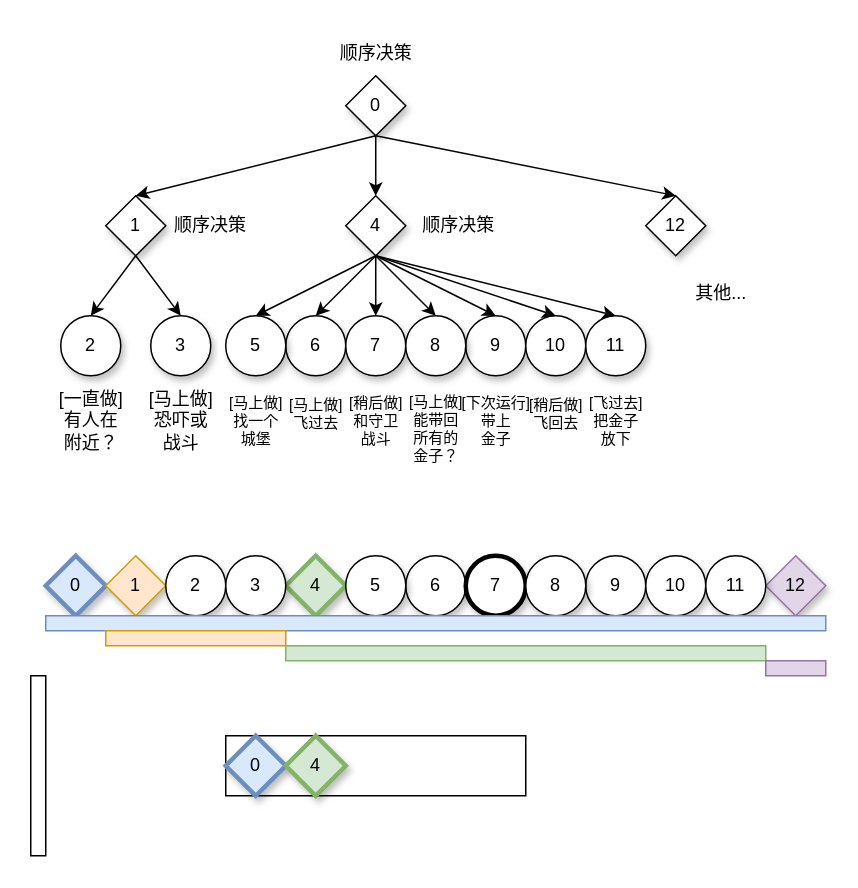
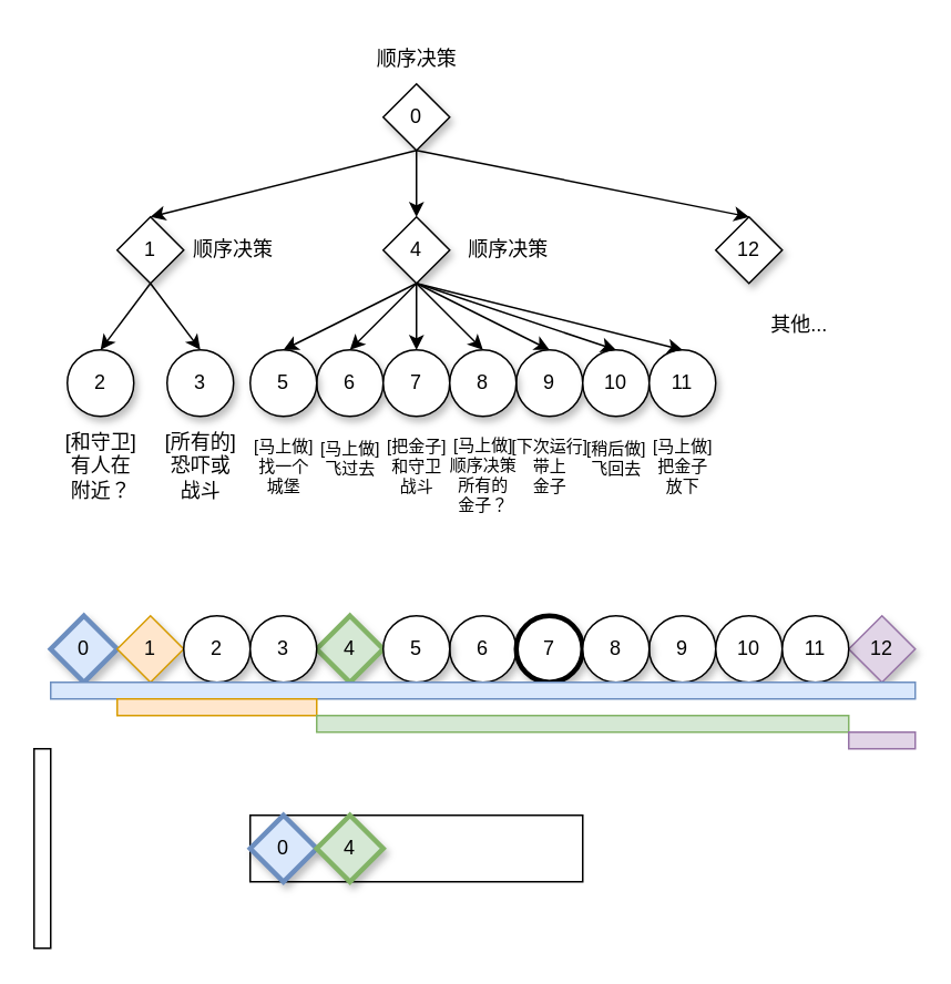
  <mxCell id="0" />
  <mxCell id="1" parent="0" />
  <mxCell id="2" value="" style="rounded=0;whiteSpace=wrap;html=1;fillColor=none;" vertex="1" parent="1"><mxGeometry x="150" y="490" width="200" height="40" as="geometry" /></mxCell>
  <mxCell id="3" value="0" style="rhombus;whiteSpace=wrap;html=1;shadow=1;" parent="1" vertex="1"><mxGeometry x="230" y="50" width="40" height="40" as="geometry" /></mxCell>
  <mxCell id="4" value="9" style="ellipse;whiteSpace=wrap;html=1;aspect=fixed;shadow=1;" parent="1" vertex="1"><mxGeometry x="310" y="210" width="40" height="40" as="geometry" /></mxCell>
  <mxCell id="5" value="4" style="rhombus;whiteSpace=wrap;html=1;shadow=1;" parent="1" vertex="1"><mxGeometry x="230" y="130" width="40" height="40" as="geometry" /></mxCell>
  <mxCell id="6" value="1" style="rhombus;whiteSpace=wrap;html=1;shadow=1;" parent="1" vertex="1"><mxGeometry x="70" y="130" width="40" height="40" as="geometry" /></mxCell>
  <mxCell id="7" value="12" style="rhombus;whiteSpace=wrap;html=1;shadow=1;" parent="1" vertex="1"><mxGeometry x="430" y="130" width="40" height="40" as="geometry" /></mxCell>
  <mxCell id="8" value="10" style="ellipse;whiteSpace=wrap;html=1;aspect=fixed;shadow=1;" parent="1" vertex="1"><mxGeometry x="350" y="210" width="40" height="40" as="geometry" /></mxCell>
  <mxCell id="9" value="11" style="ellipse;whiteSpace=wrap;html=1;aspect=fixed;shadow=1;" parent="1" vertex="1"><mxGeometry x="390" y="210" width="40" height="40" as="geometry" /></mxCell>
  <mxCell id="10" value="6" style="ellipse;whiteSpace=wrap;html=1;aspect=fixed;shadow=1;" parent="1" vertex="1"><mxGeometry x="190" y="210" width="40" height="40" as="geometry" /></mxCell>
  <mxCell id="11" value="7" style="ellipse;whiteSpace=wrap;html=1;aspect=fixed;shadow=1;" parent="1" vertex="1"><mxGeometry x="230" y="210" width="40" height="40" as="geometry" /></mxCell>
  <mxCell id="12" value="8" style="ellipse;whiteSpace=wrap;html=1;aspect=fixed;shadow=1;" parent="1" vertex="1"><mxGeometry x="270" y="210" width="40" height="40" as="geometry" /></mxCell>
  <mxCell id="13" value="2" style="ellipse;whiteSpace=wrap;html=1;aspect=fixed;shadow=1;" parent="1" vertex="1"><mxGeometry x="40" y="210" width="40" height="40" as="geometry" /></mxCell>
  <mxCell id="14" value="3" style="ellipse;whiteSpace=wrap;html=1;aspect=fixed;shadow=1;" parent="1" vertex="1"><mxGeometry x="100" y="210" width="40" height="40" as="geometry" /></mxCell>
  <mxCell id="15" value="5" style="ellipse;whiteSpace=wrap;html=1;aspect=fixed;shadow=1;" parent="1" vertex="1"><mxGeometry x="150" y="210" width="40" height="40" as="geometry" /></mxCell>
  <mxCell id="16" value="" style="endArrow=classic;html=1;rounded=0;exitX=0.5;exitY=1;exitDx=0;exitDy=0;entryX=0.5;entryY=0;entryDx=0;entryDy=0;" parent="1" source="6" target="13" edge="1"><mxGeometry width="50" height="50" relative="1" as="geometry"><mxPoint x="160" y="150" as="sourcePoint" /><mxPoint x="210" y="100" as="targetPoint" /></mxGeometry></mxCell>
  <mxCell id="17" value="" style="endArrow=classic;html=1;rounded=0;exitX=0.5;exitY=1;exitDx=0;exitDy=0;entryX=0.5;entryY=0;entryDx=0;entryDy=0;" parent="1" source="6" target="14" edge="1"><mxGeometry width="50" height="50" relative="1" as="geometry"><mxPoint x="-30" y="190" as="sourcePoint" /><mxPoint x="20" y="140" as="targetPoint" /></mxGeometry></mxCell>
  <mxCell id="18" value="" style="endArrow=classic;html=1;rounded=0;exitX=0.5;exitY=1;exitDx=0;exitDy=0;entryX=0.5;entryY=0;entryDx=0;entryDy=0;" parent="1" source="3" target="6" edge="1"><mxGeometry width="50" height="50" relative="1" as="geometry"><mxPoint x="150" y="190" as="sourcePoint" /><mxPoint x="200" y="140" as="targetPoint" /></mxGeometry></mxCell>
  <mxCell id="19" value="" style="endArrow=classic;html=1;rounded=0;" parent="1" target="5" edge="1"><mxGeometry width="50" height="50" relative="1" as="geometry"><mxPoint x="250" y="90" as="sourcePoint" /><mxPoint x="370" y="90" as="targetPoint" /></mxGeometry></mxCell>
  <mxCell id="20" value="" style="endArrow=classic;html=1;rounded=0;entryX=0.5;entryY=0;entryDx=0;entryDy=0;" parent="1" target="7" edge="1"><mxGeometry width="50" height="50" relative="1" as="geometry"><mxPoint x="250" y="90" as="sourcePoint" /><mxPoint x="350" y="80" as="targetPoint" /></mxGeometry></mxCell>
  <mxCell id="21" value="" style="endArrow=classic;html=1;rounded=0;exitX=0.5;exitY=1;exitDx=0;exitDy=0;entryX=0.5;entryY=0;entryDx=0;entryDy=0;" parent="1" source="5" target="15" edge="1"><mxGeometry width="50" height="50" relative="1" as="geometry"><mxPoint x="290" y="200" as="sourcePoint" /><mxPoint x="340" y="150" as="targetPoint" /></mxGeometry></mxCell>
  <mxCell id="22" value="" style="endArrow=classic;html=1;rounded=0;exitX=0.5;exitY=1;exitDx=0;exitDy=0;entryX=0.5;entryY=0;entryDx=0;entryDy=0;" parent="1" source="5" target="10" edge="1"><mxGeometry width="50" height="50" relative="1" as="geometry"><mxPoint x="260" y="180" as="sourcePoint" /><mxPoint x="180" y="220" as="targetPoint" /></mxGeometry></mxCell>
  <mxCell id="23" value="" style="endArrow=classic;html=1;rounded=0;exitX=0.5;exitY=1;exitDx=0;exitDy=0;" parent="1" source="5" target="11" edge="1"><mxGeometry width="50" height="50" relative="1" as="geometry"><mxPoint x="250" y="170" as="sourcePoint" /><mxPoint x="190" y="230" as="targetPoint" /></mxGeometry></mxCell>
  <mxCell id="24" value="" style="endArrow=classic;html=1;rounded=0;entryX=0.5;entryY=0;entryDx=0;entryDy=0;exitX=0.5;exitY=1;exitDx=0;exitDy=0;" parent="1" source="5" target="12" edge="1"><mxGeometry width="50" height="50" relative="1" as="geometry"><mxPoint x="240" y="170" as="sourcePoint" /><mxPoint x="200" y="240" as="targetPoint" /></mxGeometry></mxCell>
  <mxCell id="25" value="" style="endArrow=classic;html=1;rounded=0;entryX=0.5;entryY=0;entryDx=0;entryDy=0;exitX=0.5;exitY=1;exitDx=0;exitDy=0;" parent="1" source="5" target="4" edge="1"><mxGeometry width="50" height="50" relative="1" as="geometry"><mxPoint x="290" y="170" as="sourcePoint" /><mxPoint x="210" y="250" as="targetPoint" /></mxGeometry></mxCell>
  <mxCell id="26" value="" style="endArrow=classic;html=1;rounded=0;entryX=0.5;entryY=0;entryDx=0;entryDy=0;exitX=0.5;exitY=1;exitDx=0;exitDy=0;" parent="1" source="5" target="8" edge="1"><mxGeometry width="50" height="50" relative="1" as="geometry"><mxPoint x="280" y="170" as="sourcePoint" /><mxPoint x="340" y="130" as="targetPoint" /></mxGeometry></mxCell>
  <mxCell id="27" value="" style="endArrow=classic;html=1;rounded=0;entryX=0.5;entryY=0;entryDx=0;entryDy=0;" parent="1" target="9" edge="1"><mxGeometry width="50" height="50" relative="1" as="geometry"><mxPoint x="250" y="170" as="sourcePoint" /><mxPoint x="360" y="140" as="targetPoint" /></mxGeometry></mxCell>
  <mxCell id="28" value="顺序决策" style="text;html=1;align=center;verticalAlign=middle;resizable=0;points=[];autosize=1;strokeColor=none;fillColor=none;" parent="1" vertex="1"><mxGeometry x="215" y="20" width="70" height="30" as="geometry" /></mxCell>
  <mxCell id="29" value="顺序决策" style="text;html=1;align=center;verticalAlign=middle;whiteSpace=wrap;rounded=0;" parent="1" vertex="1"><mxGeometry x="110" y="135" width="60" height="30" as="geometry" /></mxCell>
  <mxCell id="30" value="顺序决策" style="text;html=1;align=center;verticalAlign=middle;resizable=0;points=[];autosize=1;strokeColor=none;fillColor=none;" parent="1" vertex="1"><mxGeometry x="270" y="135" width="70" height="30" as="geometry" /></mxCell>
  <mxCell id="31" value="其他..." style="text;html=1;align=center;verticalAlign=middle;resizable=0;points=[];autosize=1;strokeColor=none;fillColor=none;" parent="1" vertex="1"><mxGeometry x="450" y="180" width="60" height="30" as="geometry" /></mxCell>
- <mxCell id="32" value="[一直做]&lt;div&gt;有人在&lt;/div&gt;&lt;div&gt;附近？&lt;/div&gt;" style="text;html=1;align=center;verticalAlign=middle;resizable=0;points=[];autosize=1;strokeColor=none;fillColor=none;" parent="1" vertex="1"><mxGeometry x="25" y="250" width="70" height="60" as="geometry" /></mxCell>
- <mxCell id="33" value="[马上做]&lt;div&gt;恐吓或&lt;/div&gt;&lt;div&gt;战斗&lt;/div&gt;" style="text;html=1;align=center;verticalAlign=middle;resizable=0;points=[];autosize=1;strokeColor=none;fillColor=none;" parent="1" vertex="1"><mxGeometry x="85" y="250" width="70" height="60" as="geometry" /></mxCell>
+ <mxCell id="32" value="[和守卫]&lt;div&gt;有人在&lt;/div&gt;&lt;div&gt;附近？&lt;/div&gt;" style="text;html=1;align=center;verticalAlign=middle;resizable=0;points=[];autosize=1;strokeColor=none;fillColor=none;" parent="1" vertex="1"><mxGeometry x="25" y="250" width="70" height="60" as="geometry" /></mxCell>
+ <mxCell id="33" value="[所有的]&lt;div&gt;恐吓或&lt;/div&gt;&lt;div&gt;战斗&lt;/div&gt;" style="text;html=1;align=center;verticalAlign=middle;resizable=0;points=[];autosize=1;strokeColor=none;fillColor=none;" parent="1" vertex="1"><mxGeometry x="85" y="250" width="70" height="60" as="geometry" /></mxCell>
  <mxCell id="34" value="[马上做]&lt;div&gt;找一个&lt;/div&gt;&lt;div&gt;城堡&lt;/div&gt;" style="text;html=1;align=center;verticalAlign=middle;resizable=0;points=[];autosize=1;strokeColor=none;fillColor=none;fontSize=10;" parent="1" vertex="1"><mxGeometry x="140" y="255" width="60" height="50" as="geometry" /></mxCell>
  <mxCell id="35" value="[马上做]&lt;div&gt;飞过去&lt;/div&gt;" style="text;html=1;align=center;verticalAlign=middle;resizable=0;points=[];autosize=1;strokeColor=none;fillColor=none;fontSize=10;" parent="1" vertex="1"><mxGeometry x="180" y="255" width="60" height="40" as="geometry" /></mxCell>
- <mxCell id="36" value="[稍后做]&lt;div&gt;和守卫&lt;/div&gt;&lt;div&gt;战斗&lt;/div&gt;" style="text;html=1;align=center;verticalAlign=middle;resizable=0;points=[];autosize=1;strokeColor=none;fillColor=none;fontSize=10;" parent="1" vertex="1"><mxGeometry x="220" y="255" width="60" height="50" as="geometry" /></mxCell>
- <mxCell id="37" value="[马上做]&lt;div&gt;能带回&lt;/div&gt;&lt;div&gt;所有的&lt;/div&gt;&lt;div&gt;金子？&lt;/div&gt;" style="text;html=1;align=center;verticalAlign=middle;resizable=0;points=[];autosize=1;strokeColor=none;fillColor=none;fontSize=10;" parent="1" vertex="1"><mxGeometry x="260" y="255" width="60" height="60" as="geometry" /></mxCell>
+ <mxCell id="36" value="[把金子]&lt;div&gt;和守卫&lt;/div&gt;&lt;div&gt;战斗&lt;/div&gt;" style="text;html=1;align=center;verticalAlign=middle;resizable=0;points=[];autosize=1;strokeColor=none;fillColor=none;fontSize=10;" parent="1" vertex="1"><mxGeometry x="220" y="255" width="60" height="50" as="geometry" /></mxCell>
+ <mxCell id="37" value="[马上做]&lt;div&gt;顺序决策&lt;/div&gt;&lt;div&gt;所有的&lt;/div&gt;&lt;div&gt;金子？&lt;/div&gt;" style="text;html=1;align=center;verticalAlign=middle;resizable=0;points=[];autosize=1;strokeColor=none;fillColor=none;fontSize=10;" parent="1" vertex="1"><mxGeometry x="260" y="255" width="60" height="60" as="geometry" /></mxCell>
  <mxCell id="38" value="[下次运行]&lt;div&gt;带上&lt;/div&gt;&lt;div&gt;金子&lt;/div&gt;" style="text;html=1;align=center;verticalAlign=middle;resizable=0;points=[];autosize=1;strokeColor=none;fillColor=none;fontSize=10;" parent="1" vertex="1"><mxGeometry x="300" y="255" width="60" height="50" as="geometry" /></mxCell>
  <mxCell id="39" value="[稍后做]&lt;div&gt;飞回去&lt;/div&gt;" style="text;html=1;align=center;verticalAlign=middle;resizable=0;points=[];autosize=1;strokeColor=none;fillColor=none;fontSize=10;" parent="1" vertex="1"><mxGeometry x="340" y="255" width="60" height="40" as="geometry" /></mxCell>
- <mxCell id="40" value="[飞过去]&lt;div&gt;把金子&lt;/div&gt;&lt;div&gt;放下&lt;/div&gt;" style="text;html=1;align=center;verticalAlign=middle;resizable=0;points=[];autosize=1;strokeColor=none;fillColor=none;fontSize=10;" parent="1" vertex="1"><mxGeometry x="380" y="255" width="60" height="50" as="geometry" /></mxCell>
+ <mxCell id="40" value="[马上做]&lt;div&gt;把金子&lt;/div&gt;&lt;div&gt;放下&lt;/div&gt;" style="text;html=1;align=center;verticalAlign=middle;resizable=0;points=[];autosize=1;strokeColor=none;fillColor=none;fontSize=10;" parent="1" vertex="1"><mxGeometry x="380" y="255" width="60" height="50" as="geometry" /></mxCell>
  <mxCell id="41" value="0" style="rhombus;whiteSpace=wrap;html=1;shadow=1;fillColor=#dae8fc;strokeColor=#6c8ebf;strokeWidth=3;" parent="1" vertex="1"><mxGeometry x="30" y="370" width="40" height="40" as="geometry" /></mxCell>
  <mxCell id="42" value="9" style="ellipse;whiteSpace=wrap;html=1;aspect=fixed;shadow=1;" parent="1" vertex="1"><mxGeometry x="390" y="370" width="40" height="40" as="geometry" /></mxCell>
  <mxCell id="43" value="4" style="rhombus;whiteSpace=wrap;html=1;shadow=1;fillColor=#d5e8d4;strokeColor=#82b366;strokeWidth=3;" parent="1" vertex="1"><mxGeometry x="190" y="370" width="40" height="40" as="geometry" /></mxCell>
  <mxCell id="44" value="1" style="rhombus;whiteSpace=wrap;html=1;shadow=1;fillColor=#ffe6cc;strokeColor=#d79b00;strokeWidth=1;" parent="1" vertex="1"><mxGeometry x="70" y="370" width="40" height="40" as="geometry" /></mxCell>
  <mxCell id="45" value="12" style="rhombus;whiteSpace=wrap;html=1;shadow=1;fillColor=#e1d5e7;strokeColor=#9673a6;" parent="1" vertex="1"><mxGeometry x="510" y="370" width="40" height="40" as="geometry" /></mxCell>
  <mxCell id="46" value="10" style="ellipse;whiteSpace=wrap;html=1;aspect=fixed;shadow=1;" parent="1" vertex="1"><mxGeometry x="430" y="370" width="40" height="40" as="geometry" /></mxCell>
  <mxCell id="47" value="11" style="ellipse;whiteSpace=wrap;html=1;aspect=fixed;shadow=1;" parent="1" vertex="1"><mxGeometry x="470" y="370" width="40" height="40" as="geometry" /></mxCell>
  <mxCell id="48" value="6" style="ellipse;whiteSpace=wrap;html=1;aspect=fixed;shadow=1;strokeWidth=1;" parent="1" vertex="1"><mxGeometry x="270" y="370" width="40" height="40" as="geometry" /></mxCell>
  <mxCell id="49" value="7" style="ellipse;whiteSpace=wrap;html=1;aspect=fixed;shadow=1;strokeWidth=3;" parent="1" vertex="1"><mxGeometry x="310" y="370" width="40" height="40" as="geometry" /></mxCell>
  <mxCell id="50" value="8" style="ellipse;whiteSpace=wrap;html=1;aspect=fixed;shadow=1;" parent="1" vertex="1"><mxGeometry x="350" y="370" width="40" height="40" as="geometry" /></mxCell>
  <mxCell id="51" value="2" style="ellipse;whiteSpace=wrap;html=1;aspect=fixed;shadow=1;strokeWidth=1;" parent="1" vertex="1"><mxGeometry x="110" y="370" width="40" height="40" as="geometry" /></mxCell>
  <mxCell id="52" value="3" style="ellipse;whiteSpace=wrap;html=1;aspect=fixed;shadow=1;" parent="1" vertex="1"><mxGeometry x="150" y="370" width="40" height="40" as="geometry" /></mxCell>
  <mxCell id="53" value="5" style="ellipse;whiteSpace=wrap;html=1;aspect=fixed;shadow=1;strokeWidth=1;" parent="1" vertex="1"><mxGeometry x="230" y="370" width="40" height="40" as="geometry" /></mxCell>
  <mxCell id="54" value="" style="rounded=0;whiteSpace=wrap;html=1;fillColor=#dae8fc;strokeColor=#6c8ebf;" parent="1" vertex="1"><mxGeometry x="30" y="410" width="520" height="10" as="geometry" /></mxCell>
  <mxCell id="55" value="" style="rounded=0;whiteSpace=wrap;html=1;fillColor=#ffe6cc;strokeColor=#d79b00;" parent="1" vertex="1"><mxGeometry x="70" y="420" width="120" height="10" as="geometry" /></mxCell>
  <mxCell id="56" value="" style="rounded=0;whiteSpace=wrap;html=1;fillColor=#d5e8d4;strokeColor=#82b366;" parent="1" vertex="1"><mxGeometry x="190" y="430" width="320" height="10" as="geometry" /></mxCell>
  <mxCell id="57" value="" style="rounded=0;whiteSpace=wrap;html=1;fillColor=#e1d5e7;strokeColor=#9673a6;" parent="1" vertex="1"><mxGeometry x="510" y="440" width="40" height="10" as="geometry" /></mxCell>
  <mxCell id="58" value="" style="rounded=0;whiteSpace=wrap;html=1;" vertex="1" parent="1"><mxGeometry x="20" y="450" width="10" height="120" as="geometry" /></mxCell>
  <mxCell id="59" value="0" style="rhombus;whiteSpace=wrap;html=1;shadow=1;fillColor=#dae8fc;strokeColor=#6c8ebf;strokeWidth=3;" vertex="1" parent="1"><mxGeometry x="150" y="490" width="40" height="40" as="geometry" /></mxCell>
  <mxCell id="60" value="4" style="rhombus;whiteSpace=wrap;html=1;shadow=1;fillColor=#d5e8d4;strokeColor=#82b366;strokeWidth=3;" vertex="1" parent="1"><mxGeometry x="190" y="490" width="40" height="40" as="geometry" /></mxCell>
